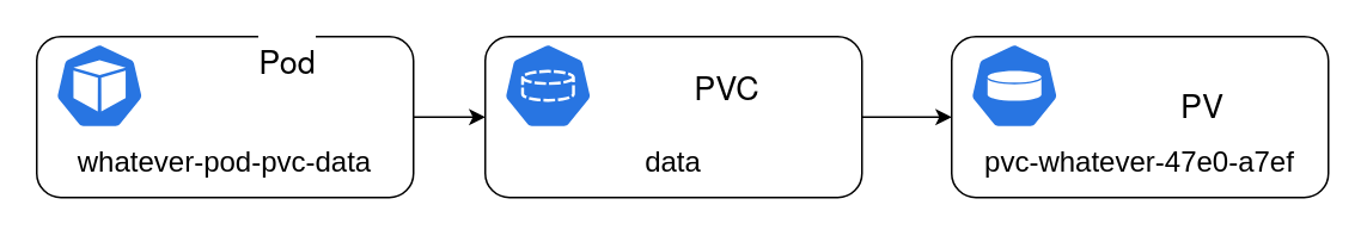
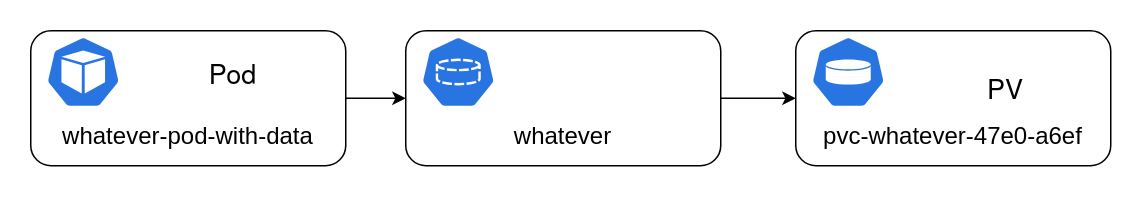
  <mxCell id="0" />
  <mxCell id="1" parent="0" />
  <mxCell id="2" value="" style="group" vertex="1" connectable="0" parent="1"><mxGeometry x="20" y="20" width="210" height="90" as="geometry" /></mxCell>
  <mxCell id="3" value="" style="rounded=1;whiteSpace=wrap;html=1;" vertex="1" parent="2"><mxGeometry width="210" height="90" as="geometry" /></mxCell>
- <mxCell id="4" value="&lt;span style=&quot;font-family: &amp;#34;helvetica neue&amp;#34; , &amp;#34;helvetica&amp;#34; , &amp;#34;arial&amp;#34; , sans-serif ; font-size: 18px ; text-align: left ; background-color: rgb(255 , 255 , 255)&quot;&gt;Pod&lt;br&gt;&lt;/span&gt;" style="text;html=1;strokeColor=none;fillColor=none;align=center;verticalAlign=middle;whiteSpace=wrap;rounded=0;" vertex="1" parent="2"><mxGeometry x="75" y="2.5" width="130" height="20" as="geometry" /></mxCell>
- <mxCell id="5" value="&lt;div style=&quot;text-align: left&quot;&gt;whatever-pod-pvc-data&lt;/div&gt;" style="text;html=1;strokeColor=none;fillColor=none;align=center;verticalAlign=middle;whiteSpace=wrap;rounded=0;fontSize=16;" vertex="1" parent="2"><mxGeometry x="10" y="60" width="190" height="20" as="geometry" /></mxCell>
+ <mxCell id="4" value="&lt;span style=&quot;font-family: &amp;#34;helvetica neue&amp;#34; , &amp;#34;helvetica&amp;#34; , &amp;#34;arial&amp;#34; , sans-serif ; font-size: 18px ; text-align: left ; background-color: rgb(255 , 255 , 255)&quot;&gt;Pod&lt;br&gt;&lt;/span&gt;" style="text;html=1;strokeColor=none;fillColor=none;align=center;verticalAlign=middle;whiteSpace=wrap;rounded=0;" vertex="1" parent="2"><mxGeometry x="70" y="17.5" width="130" height="20" as="geometry" /></mxCell>
+ <mxCell id="5" value="&lt;div style=&quot;text-align: left&quot;&gt;whatever-pod-with-data&lt;/div&gt;" style="text;html=1;strokeColor=none;fillColor=none;align=center;verticalAlign=middle;whiteSpace=wrap;rounded=0;fontSize=16;" vertex="1" parent="2"><mxGeometry x="10" y="60" width="190" height="20" as="geometry" /></mxCell>
  <mxCell id="6" value="" style="html=1;dashed=0;whitespace=wrap;fillColor=#2875E2;strokeColor=#ffffff;points=[[0.005,0.63,0],[0.1,0.2,0],[0.9,0.2,0],[0.5,0,0],[0.995,0.63,0],[0.72,0.99,0],[0.5,1,0],[0.28,0.99,0]];shape=mxgraph.kubernetes.icon;prIcon=pod" vertex="1" parent="2"><mxGeometry x="10" y="3.5" width="50" height="48" as="geometry" /></mxCell>
  <mxCell id="7" value="" style="group" vertex="1" connectable="0" parent="1"><mxGeometry x="270" y="20" width="210" height="90" as="geometry" /></mxCell>
  <mxCell id="8" value="" style="rounded=1;whiteSpace=wrap;html=1;" vertex="1" parent="7"><mxGeometry width="210" height="90" as="geometry" /></mxCell>
- <mxCell id="9" value="&lt;span style=&quot;font-family: &amp;#34;helvetica neue&amp;#34; , &amp;#34;helvetica&amp;#34; , &amp;#34;arial&amp;#34; , sans-serif ; font-size: 18px ; text-align: left ; background-color: rgb(255 , 255 , 255)&quot;&gt;PVC&lt;br&gt;&lt;/span&gt;" style="text;html=1;strokeColor=none;fillColor=none;align=center;verticalAlign=middle;whiteSpace=wrap;rounded=0;" vertex="1" parent="7"><mxGeometry x="70" y="17.5" width="130" height="20" as="geometry" /></mxCell>
- <mxCell id="10" value="&lt;div style=&quot;text-align: left&quot;&gt;data&lt;/div&gt;" style="text;html=1;strokeColor=none;fillColor=none;align=center;verticalAlign=middle;whiteSpace=wrap;rounded=0;fontSize=16;" vertex="1" parent="7"><mxGeometry x="10" y="60" width="190" height="20" as="geometry" /></mxCell>
+ <mxCell id="10" value="&lt;div style=&quot;text-align: left&quot;&gt;whatever&lt;/div&gt;" style="text;html=1;strokeColor=none;fillColor=none;align=center;verticalAlign=middle;whiteSpace=wrap;rounded=0;fontSize=16;" vertex="1" parent="7"><mxGeometry x="10" y="60" width="190" height="20" as="geometry" /></mxCell>
  <mxCell id="11" value="" style="html=1;dashed=0;whitespace=wrap;fillColor=#2875E2;strokeColor=#ffffff;points=[[0.005,0.63,0],[0.1,0.2,0],[0.9,0.2,0],[0.5,0,0],[0.995,0.63,0],[0.72,0.99,0],[0.5,1,0],[0.28,0.99,0]];shape=mxgraph.kubernetes.icon;prIcon=pvc" vertex="1" parent="7"><mxGeometry x="10" y="3.5" width="50" height="48" as="geometry" /></mxCell>
  <mxCell id="12" value="" style="group" vertex="1" connectable="0" parent="1"><mxGeometry x="530" y="20" width="210" height="90" as="geometry" /></mxCell>
  <mxCell id="13" value="" style="rounded=1;whiteSpace=wrap;html=1;" vertex="1" parent="12"><mxGeometry width="210" height="90" as="geometry" /></mxCell>
  <mxCell id="14" value="&lt;span style=&quot;font-family: &amp;#34;helvetica neue&amp;#34; , &amp;#34;helvetica&amp;#34; , &amp;#34;arial&amp;#34; , sans-serif ; font-size: 18px ; text-align: left ; background-color: rgb(255 , 255 , 255)&quot;&gt;PV&lt;br&gt;&lt;/span&gt;" style="text;html=1;strokeColor=none;fillColor=none;align=center;verticalAlign=middle;whiteSpace=wrap;rounded=0;" vertex="1" parent="12"><mxGeometry x="75" y="27.5" width="130" height="20" as="geometry" /></mxCell>
- <mxCell id="15" value="&lt;div style=&quot;text-align: left&quot;&gt;pvc-whatever-47e0-a7ef&lt;br&gt;&lt;/div&gt;" style="text;html=1;strokeColor=none;fillColor=none;align=center;verticalAlign=middle;whiteSpace=wrap;rounded=0;fontSize=16;" vertex="1" parent="12"><mxGeometry x="10" y="60" width="190" height="20" as="geometry" /></mxCell>
+ <mxCell id="15" value="&lt;div style=&quot;text-align: left&quot;&gt;pvc-whatever-47e0-a6ef&lt;br&gt;&lt;/div&gt;" style="text;html=1;strokeColor=none;fillColor=none;align=center;verticalAlign=middle;whiteSpace=wrap;rounded=0;fontSize=16;" vertex="1" parent="12"><mxGeometry x="10" y="60" width="190" height="20" as="geometry" /></mxCell>
  <mxCell id="16" value="" style="html=1;dashed=0;whitespace=wrap;fillColor=#2875E2;strokeColor=#ffffff;points=[[0.005,0.63,0],[0.1,0.2,0],[0.9,0.2,0],[0.5,0,0],[0.995,0.63,0],[0.72,0.99,0],[0.5,1,0],[0.28,0.99,0]];shape=mxgraph.kubernetes.icon;prIcon=pv" vertex="1" parent="12"><mxGeometry x="10" y="3.5" width="50" height="48" as="geometry" /></mxCell>
  <mxCell id="17" style="edgeStyle=orthogonalEdgeStyle;rounded=0;orthogonalLoop=1;jettySize=auto;html=1;exitX=1;exitY=0.5;exitDx=0;exitDy=0;entryX=0;entryY=0.5;entryDx=0;entryDy=0;" edge="1" parent="1" source="3" target="8"><mxGeometry relative="1" as="geometry" /></mxCell>
  <mxCell id="18" style="edgeStyle=orthogonalEdgeStyle;rounded=0;orthogonalLoop=1;jettySize=auto;html=1;exitX=1;exitY=0.5;exitDx=0;exitDy=0;entryX=0;entryY=0.5;entryDx=0;entryDy=0;" edge="1" parent="1" source="8" target="13"><mxGeometry relative="1" as="geometry" /></mxCell>
